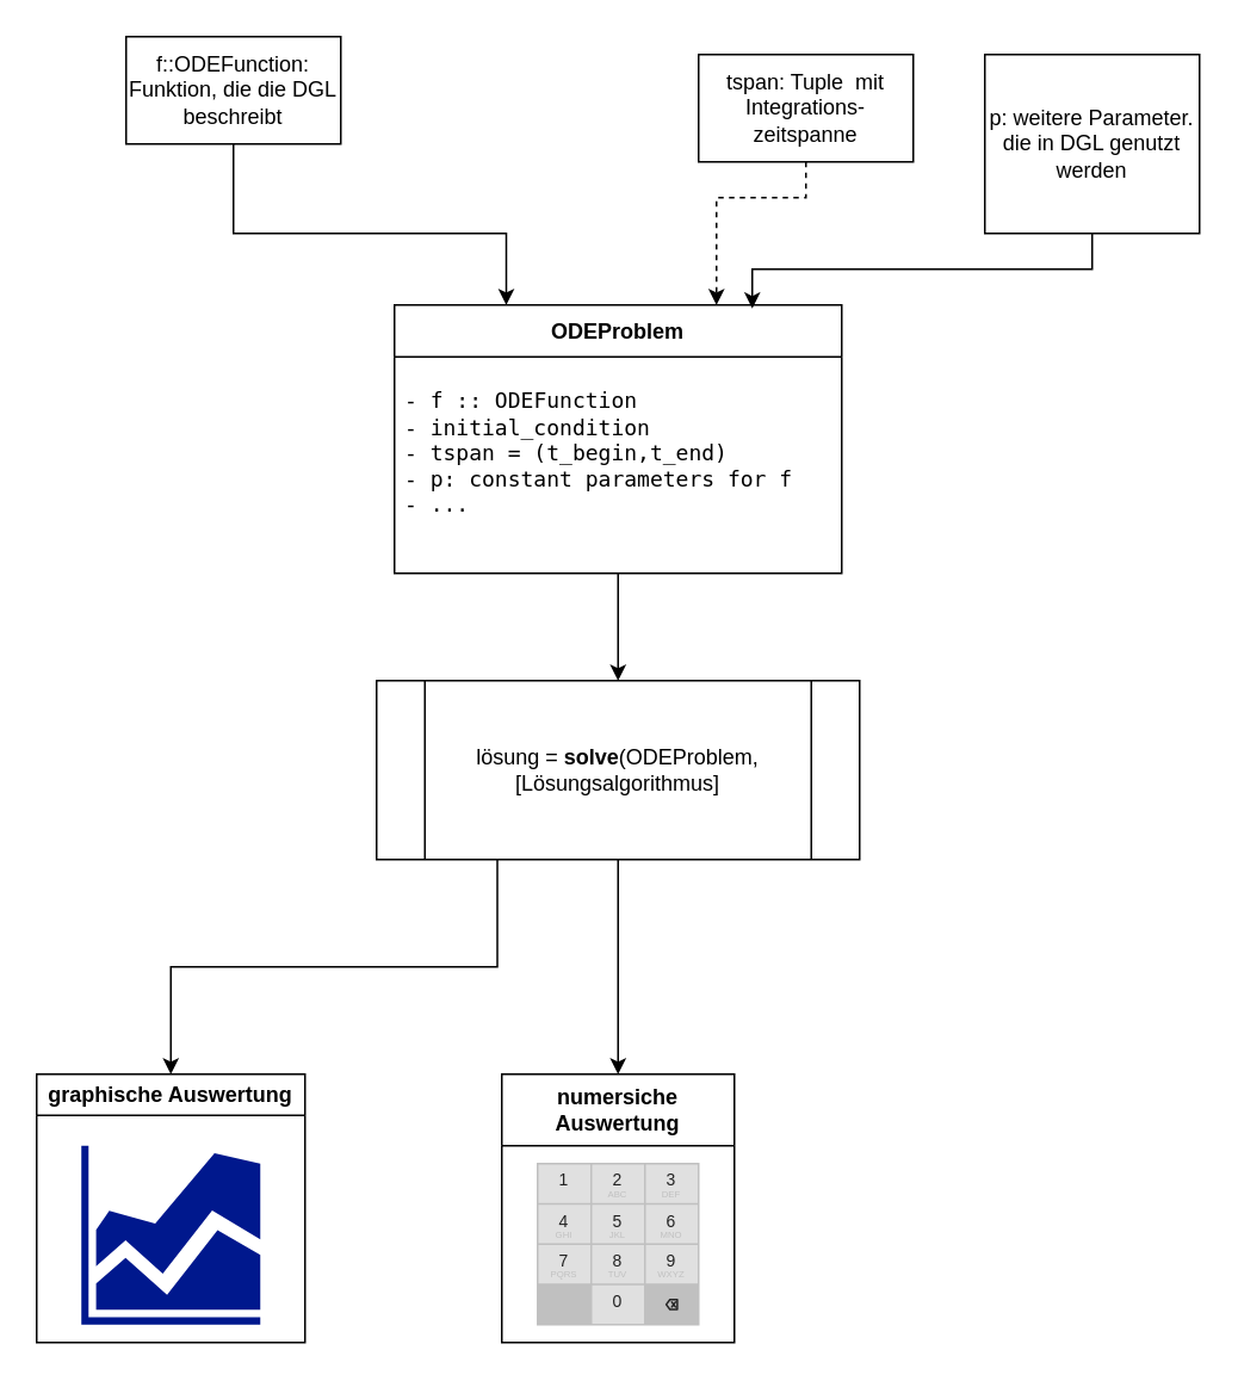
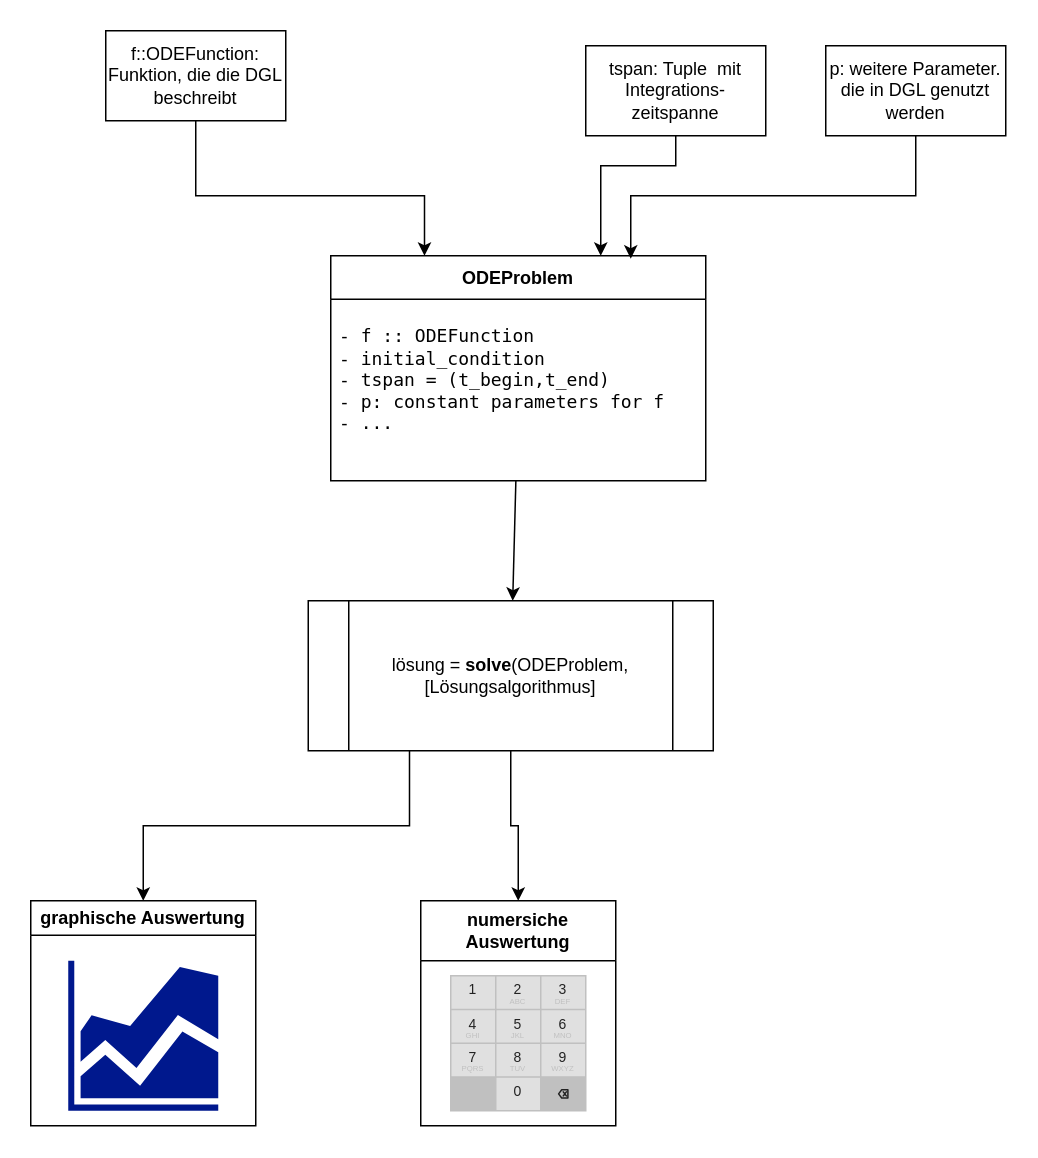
  <mxCell id="0" />
  <mxCell id="1" parent="0" />
  <mxCell id="2" value="ODEProblem" style="swimlane;fontStyle=1;align=center;verticalAlign=middle;childLayout=stackLayout;horizontal=1;startSize=29;horizontalStack=0;resizeParent=1;resizeParentMax=0;resizeLast=0;collapsible=0;marginBottom=0;html=1;whiteSpace=wrap;" vertex="1" parent="1"><mxGeometry x="220" y="170" width="250" height="150" as="geometry" /></mxCell>
  <mxCell id="3" value="&lt;code&gt;&lt;br&gt;- f ::&amp;nbsp;&lt;code style=&quot;border-color: var(--border-color);&quot;&gt;ODEFunction&lt;/code&gt;&lt;br&gt;- initial_condition&lt;br&gt;- tspan = (t_begin,t_end)&lt;br&gt;- p: constant parameters for f&lt;br&gt;- ...&lt;br style=&quot;border-color: var(--border-color);&quot;&gt;&amp;nbsp;&lt;br&gt;&lt;br&gt;&lt;/code&gt;" style="text;html=1;strokeColor=none;fillColor=none;align=left;verticalAlign=middle;spacingLeft=4;spacingRight=4;overflow=hidden;rotatable=0;points=[[0,0.5],[1,0.5]];portConstraint=eastwest;whiteSpace=wrap;" vertex="1" parent="2"><mxGeometry y="29" width="250" height="121" as="geometry" /></mxCell>
  <mxCell id="4" style="edgeStyle=orthogonalEdgeStyle;rounded=0;orthogonalLoop=1;jettySize=auto;html=1;exitX=0.25;exitY=1;exitDx=0;exitDy=0;" edge="1" parent="1" source="5" target="13"><mxGeometry relative="1" as="geometry" /></mxCell>
- <mxCell id="5" value="lösung = &lt;b&gt;solve&lt;/b&gt;(ODEProblem, [Lösungsalgorithmus]" style="shape=process;whiteSpace=wrap;html=1;backgroundOutline=1;" vertex="1" parent="1"><mxGeometry x="210" y="380" width="270" height="100" as="geometry" /></mxCell>
+ <mxCell id="5" value="lösung = &lt;b&gt;solve&lt;/b&gt;(ODEProblem, [Lösungsalgorithmus]" style="shape=process;whiteSpace=wrap;html=1;backgroundOutline=1;" vertex="1" parent="1"><mxGeometry x="205" y="400" width="270" height="100" as="geometry" /></mxCell>
  <mxCell id="6" value="" style="endArrow=classic;html=1;rounded=0;" edge="1" parent="1" source="3" target="5"><mxGeometry width="50" height="50" relative="1" as="geometry"><mxPoint x="310" y="320" as="sourcePoint" /><mxPoint x="360" y="270" as="targetPoint" /></mxGeometry></mxCell>
  <mxCell id="7" style="edgeStyle=orthogonalEdgeStyle;rounded=0;orthogonalLoop=1;jettySize=auto;html=1;entryX=0.25;entryY=0;entryDx=0;entryDy=0;exitX=0.5;exitY=1;exitDx=0;exitDy=0;" edge="1" parent="1" source="8" target="2"><mxGeometry relative="1" as="geometry"><mxPoint x="190" y="40" as="sourcePoint" /><mxPoint x="282.5" y="150" as="targetPoint" /><Array as="points"><mxPoint x="130" y="130" /><mxPoint x="283" y="130" /></Array></mxGeometry></mxCell>
  <mxCell id="8" value="f::ODEFunction:&lt;br&gt;Funktion, die die DGL beschreibt" style="rounded=0;whiteSpace=wrap;html=1;" vertex="1" parent="1"><mxGeometry x="70" y="20" width="120" height="60" as="geometry" /></mxCell>
  <mxCell id="9" value="tspan: Tuple&amp;nbsp; mit Integrations-zeitspanne" style="rounded=0;whiteSpace=wrap;html=1;" vertex="1" parent="1"><mxGeometry x="390" y="30" width="120" height="60" as="geometry" /></mxCell>
- <mxCell id="10" style="edgeStyle=orthogonalEdgeStyle;rounded=0;orthogonalLoop=1;jettySize=auto;html=1;entryX=0.72;entryY=0;entryDx=0;entryDy=0;entryPerimeter=0;dashed=1;" edge="1" parent="1" source="9" target="2"><mxGeometry relative="1" as="geometry"><Array as="points"><mxPoint x="450" y="110" /><mxPoint x="400" y="110" /></Array></mxGeometry></mxCell>
- <mxCell id="11" value="p: weitere Parameter. die in DGL genutzt werden" style="rounded=0;whiteSpace=wrap;html=1;" vertex="1" parent="1"><mxGeometry x="550" y="30" width="120" height="100" as="geometry" /></mxCell>
+ <mxCell id="10" style="edgeStyle=orthogonalEdgeStyle;rounded=0;orthogonalLoop=1;jettySize=auto;html=1;entryX=0.72;entryY=0;entryDx=0;entryDy=0;entryPerimeter=0;" edge="1" parent="1" source="9" target="2"><mxGeometry relative="1" as="geometry"><Array as="points"><mxPoint x="450" y="110" /><mxPoint x="400" y="110" /></Array></mxGeometry></mxCell>
+ <mxCell id="11" value="p: weitere Parameter. die in DGL genutzt werden" style="rounded=0;whiteSpace=wrap;html=1;" vertex="1" parent="1"><mxGeometry x="550" y="30" width="120" height="60" as="geometry" /></mxCell>
  <mxCell id="12" style="edgeStyle=orthogonalEdgeStyle;rounded=0;orthogonalLoop=1;jettySize=auto;html=1;exitX=0.5;exitY=1;exitDx=0;exitDy=0;entryX=0.8;entryY=0.013;entryDx=0;entryDy=0;entryPerimeter=0;" edge="1" parent="1" source="11" target="2"><mxGeometry relative="1" as="geometry" /></mxCell>
  <mxCell id="13" value="graphische Auswertung" style="swimlane;whiteSpace=wrap;html=1;" vertex="1" parent="1"><mxGeometry x="20" y="600" width="150" height="150" as="geometry" /></mxCell>
  <mxCell id="14" value="" style="sketch=0;aspect=fixed;pointerEvents=1;shadow=0;dashed=0;html=1;strokeColor=none;labelPosition=center;verticalLabelPosition=bottom;verticalAlign=top;align=center;fillColor=#00188D;shape=mxgraph.mscae.general.graph" vertex="1" parent="13"><mxGeometry x="25" y="40" width="100" height="100" as="geometry" /></mxCell>
  <mxCell id="15" value="numersiche Auswertung" style="swimlane;whiteSpace=wrap;html=1;startSize=40;" vertex="1" parent="1"><mxGeometry x="280" y="600" width="130" height="150" as="geometry" /></mxCell>
  <mxCell id="16" value="" style="html=1;verticalLabelPosition=bottom;labelBackgroundColor=#ffffff;verticalAlign=top;shadow=0;dashed=0;strokeWidth=2;shape=mxgraph.ios7.misc.number_pad;strokeWidth=1;" vertex="1" parent="15"><mxGeometry x="20" y="50" width="90" height="90" as="geometry" /></mxCell>
  <mxCell id="17" style="edgeStyle=orthogonalEdgeStyle;rounded=0;orthogonalLoop=1;jettySize=auto;html=1;exitX=0.5;exitY=1;exitDx=0;exitDy=0;entryX=0.5;entryY=0;entryDx=0;entryDy=0;" edge="1" parent="1" source="5" target="15"><mxGeometry relative="1" as="geometry"><mxPoint x="350" y="590" as="targetPoint" /></mxGeometry></mxCell>
